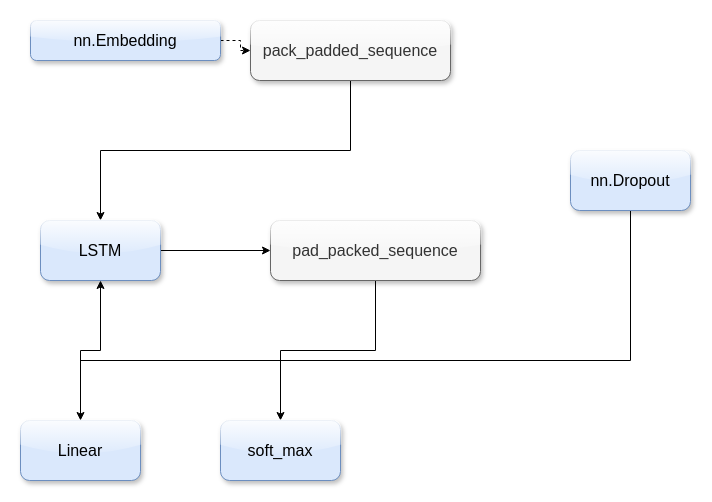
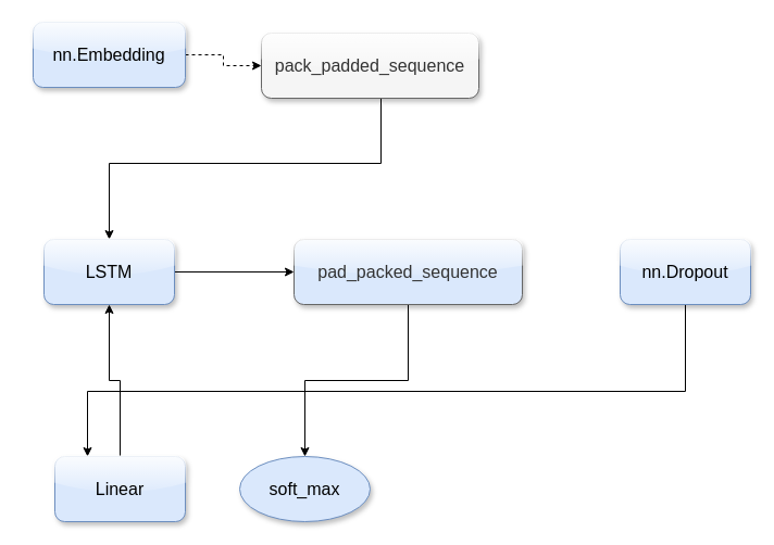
  <mxCell id="0" />
  <mxCell id="1" parent="0" />
  <mxCell id="2" value="" style="edgeStyle=orthogonalEdgeStyle;rounded=0;orthogonalLoop=1;jettySize=auto;html=1;dashed=1;" edge="1" parent="1" source="3" target="5"><mxGeometry relative="1" as="geometry" /></mxCell>
- <mxCell id="3" value="nn.Embedding" style="rounded=1;whiteSpace=wrap;html=1;fontSize=16;shadow=1;glass=1;fillColor=#dae8fc;strokeColor=#6c8ebf;" parent="1" vertex="1"><mxGeometry x="30" y="20" width="190" height="40" as="geometry" /></mxCell>
+ <mxCell id="3" value="nn.Embedding" style="rounded=1;whiteSpace=wrap;html=1;fontSize=16;shadow=1;glass=1;fillColor=#dae8fc;strokeColor=#6c8ebf;" parent="1" vertex="1"><mxGeometry width="140" height="60" as="geometry" x="30" y="20" /></mxCell>
  <mxCell id="4" value="" style="edgeStyle=orthogonalEdgeStyle;rounded=0;orthogonalLoop=1;jettySize=auto;html=1;" edge="1" parent="1" source="5" target="7"><mxGeometry relative="1" as="geometry"><Array as="points"><mxPoint x="350" y="150" /><mxPoint x="100" y="150" /></Array></mxGeometry></mxCell>
- <mxCell id="5" value="pack_padded_sequence" style="rounded=1;whiteSpace=wrap;html=1;fontSize=16;glass=1;shadow=1;fillColor=#f5f5f5;fontColor=#333333;strokeColor=#666666;" vertex="1" parent="1"><mxGeometry x="250" width="200" height="60" as="geometry" y="20" /></mxCell>
+ <mxCell id="5" value="pack_padded_sequence" style="rounded=1;whiteSpace=wrap;html=1;fontSize=16;glass=1;shadow=1;fillColor=#f5f5f5;fontColor=#333333;strokeColor=#666666;" vertex="1" parent="1"><mxGeometry x="240" y="30" width="200" height="60" as="geometry" /></mxCell>
  <mxCell id="6" value="" style="edgeStyle=orthogonalEdgeStyle;rounded=0;orthogonalLoop=1;jettySize=auto;html=1;" edge="1" parent="1" source="7" target="9"><mxGeometry relative="1" as="geometry" /></mxCell>
  <mxCell id="7" value="LSTM" style="whiteSpace=wrap;html=1;fontSize=16;rounded=1;glass=1;shadow=1;fillColor=#dae8fc;strokeColor=#6c8ebf;" vertex="1" parent="1"><mxGeometry x="40" y="220" width="120" height="60" as="geometry" /></mxCell>
  <mxCell id="8" value="" style="edgeStyle=orthogonalEdgeStyle;rounded=0;orthogonalLoop=1;jettySize=auto;html=1;" edge="1" parent="1" source="9" target="14"><mxGeometry relative="1" as="geometry" /></mxCell>
- <mxCell id="9" value="pad_packed_sequence" style="whiteSpace=wrap;html=1;fontSize=16;rounded=1;shadow=1;glass=1;fillColor=#f5f5f5;fontColor=#333333;strokeColor=#666666;" vertex="1" parent="1"><mxGeometry x="270" y="220" width="210" height="60" as="geometry" /></mxCell>
+ <mxCell id="9" value="pad_packed_sequence" style="whiteSpace=wrap;html=1;fontSize=16;rounded=1;shadow=1;glass=1;fillColor=#dae8fc;fontColor=#333333;strokeColor=#666666;" vertex="1" parent="1"><mxGeometry x="270" y="220" width="210" height="60" as="geometry" /></mxCell>
  <mxCell id="10" value="" style="edgeStyle=orthogonalEdgeStyle;rounded=0;orthogonalLoop=1;jettySize=auto;html=1;" edge="1" parent="1" source="11" target="13"><mxGeometry relative="1" as="geometry"><Array as="points"><mxPoint x="630" y="360" /><mxPoint x="80" y="360" /></Array></mxGeometry></mxCell>
- <mxCell id="11" value="nn.Dropout" style="whiteSpace=wrap;html=1;fontSize=16;rounded=1;glass=1;shadow=1;fillColor=#dae8fc;strokeColor=#6c8ebf;" vertex="1" parent="1"><mxGeometry x="570" y="150" width="120" height="60" as="geometry" /></mxCell>
+ <mxCell id="11" value="nn.Dropout" style="whiteSpace=wrap;html=1;fontSize=16;rounded=1;glass=1;shadow=1;fillColor=#dae8fc;strokeColor=#6c8ebf;" vertex="1" parent="1"><mxGeometry x="570" y="220" width="120" height="60" as="geometry" /></mxCell>
  <mxCell id="12" value="" style="edgeStyle=orthogonalEdgeStyle;rounded=0;orthogonalLoop=1;jettySize=auto;html=1;" edge="1" parent="1" source="13" target="7"><mxGeometry relative="1" as="geometry" /></mxCell>
- <mxCell id="13" value="Linear" style="whiteSpace=wrap;html=1;fontSize=16;rounded=1;glass=1;shadow=1;fillColor=#dae8fc;strokeColor=#6c8ebf;" vertex="1" parent="1"><mxGeometry x="20" y="420" width="120" height="60" as="geometry" /></mxCell>
- <mxCell id="14" value="soft_max" style="whiteSpace=wrap;html=1;fontSize=16;rounded=1;glass=1;shadow=1;fillColor=#dae8fc;strokeColor=#6c8ebf;" vertex="1" parent="1"><mxGeometry x="220" y="420" width="120" height="60" as="geometry" /></mxCell>
+ <mxCell id="13" value="Linear" style="whiteSpace=wrap;html=1;fontSize=16;rounded=1;glass=1;shadow=1;fillColor=#dae8fc;strokeColor=#6c8ebf;" vertex="1" parent="1"><mxGeometry x="50" y="420" width="120" height="60" as="geometry" /></mxCell>
+ <mxCell id="14" value="soft_max" style="ellipse;whiteSpace=wrap;html=1;fontSize=16;glass=1;shadow=1;fillColor=#dae8fc;strokeColor=#6c8ebf;" vertex="1" parent="1"><mxGeometry x="220" y="420" width="120" height="60" as="geometry" /></mxCell>
